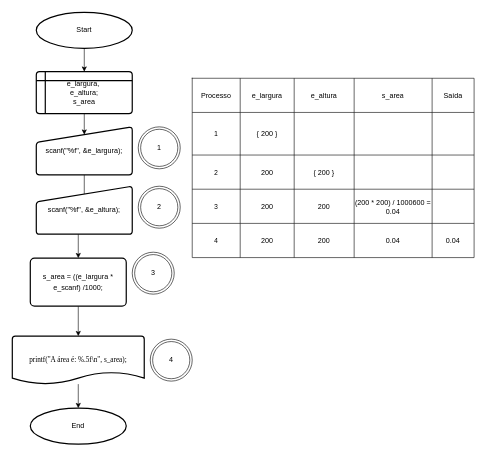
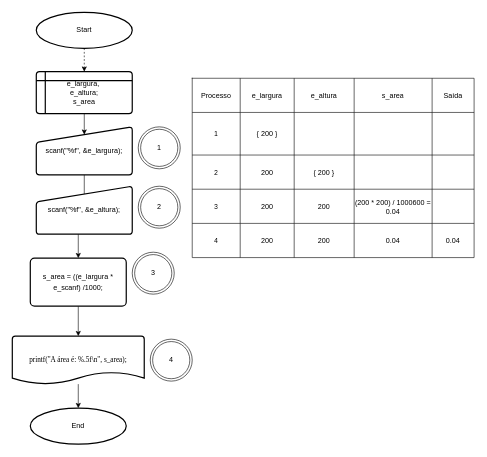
  <mxCell id="0" />
  <mxCell id="1" parent="0" />
  <mxCell id="2" style="edgeStyle=orthogonalEdgeStyle;rounded=0;orthogonalLoop=1;jettySize=auto;html=1;exitX=0.5;exitY=1;exitDx=0;exitDy=0;entryX=0.5;entryY=0;entryDx=0;entryDy=0;" parent="1" source="3" target="9" edge="1"><mxGeometry relative="1" as="geometry" /></mxCell>
  <mxCell id="3" value="&lt;div style=&quot;line-height: 19px&quot;&gt;&lt;span style=&quot;background-color: rgb(255 , 255 , 255)&quot;&gt;&lt;font style=&quot;font-size: 12px&quot;&gt;scanf(&quot;%f&quot;, &amp;amp;e_largura);&lt;/font&gt;&lt;/span&gt;&lt;/div&gt;" style="html=1;strokeWidth=2;shape=manualInput;whiteSpace=wrap;rounded=1;size=26;arcSize=11;" parent="1" vertex="1"><mxGeometry x="60" y="211" width="160" height="80" as="geometry" /></mxCell>
  <mxCell id="4" style="edgeStyle=orthogonalEdgeStyle;rounded=0;orthogonalLoop=1;jettySize=auto;html=1;exitX=0.5;exitY=1;exitDx=0;exitDy=0;entryX=0.5;entryY=0.163;entryDx=0;entryDy=0;entryPerimeter=0;" parent="1" source="5" target="3" edge="1"><mxGeometry relative="1" as="geometry" /></mxCell>
  <mxCell id="5" value="e_largura,&amp;nbsp;&lt;br&gt;e_altura;&lt;br&gt;s_area" style="shape=internalStorage;whiteSpace=wrap;html=1;dx=15;dy=15;rounded=1;arcSize=8;strokeWidth=2;" parent="1" vertex="1"><mxGeometry x="60" y="119" width="160" height="70" as="geometry" /></mxCell>
- <mxCell id="6" style="edgeStyle=orthogonalEdgeStyle;rounded=0;orthogonalLoop=1;jettySize=auto;html=1;exitX=0.5;exitY=1;exitDx=0;exitDy=0;exitPerimeter=0;entryX=0.5;entryY=0;entryDx=0;entryDy=0;" parent="1" source="7" target="5" edge="1"><mxGeometry relative="1" as="geometry" /></mxCell>
+ <mxCell id="6" style="edgeStyle=orthogonalEdgeStyle;rounded=0;orthogonalLoop=1;jettySize=auto;html=1;exitX=0.5;exitY=1;exitDx=0;exitDy=0;exitPerimeter=0;entryX=0.5;entryY=0;entryDx=0;entryDy=0;dashed=1;" parent="1" source="7" target="5" edge="1"><mxGeometry relative="1" as="geometry" /></mxCell>
  <mxCell id="7" value="Start" style="strokeWidth=2;html=1;shape=mxgraph.flowchart.start_1;whiteSpace=wrap;" parent="1" vertex="1"><mxGeometry x="60" y="20" width="160" height="60" as="geometry" /></mxCell>
  <mxCell id="8" value="" style="edgeStyle=orthogonalEdgeStyle;rounded=0;orthogonalLoop=1;jettySize=auto;html=1;" parent="1" source="9" target="11" edge="1"><mxGeometry relative="1" as="geometry" /></mxCell>
  <mxCell id="9" value="&lt;div style=&quot;line-height: 19px&quot;&gt;&lt;span style=&quot;background-color: rgb(255 , 255 , 255)&quot;&gt;&lt;font style=&quot;font-size: 12px&quot;&gt;s_area = ((e_largura * e_scanf) /1000;&lt;/font&gt;&lt;/span&gt;&lt;/div&gt;" style="rounded=1;whiteSpace=wrap;html=1;absoluteArcSize=1;arcSize=14;strokeWidth=2;" parent="1" vertex="1"><mxGeometry x="50" y="430" width="160" height="80" as="geometry" /></mxCell>
  <mxCell id="10" value="" style="edgeStyle=orthogonalEdgeStyle;rounded=0;orthogonalLoop=1;jettySize=auto;html=1;" parent="1" source="11" target="12" edge="1"><mxGeometry relative="1" as="geometry" /></mxCell>
  <mxCell id="11" value="&lt;div style=&quot;line-height: 19px&quot;&gt;&lt;div&gt;&lt;span style=&quot;background-color: rgb(255 , 255 , 255)&quot;&gt;&lt;font face=&quot;Verdana&quot; style=&quot;font-size: 12px&quot;&gt; printf(&quot;A área é: %.5f\n&quot;, s_area);&lt;/font&gt;&lt;/span&gt;&lt;/div&gt;&lt;/div&gt;" style="strokeWidth=2;html=1;shape=mxgraph.flowchart.document2;whiteSpace=wrap;size=0.25;" parent="1" vertex="1"><mxGeometry x="20" y="560" width="220" height="80" as="geometry" /></mxCell>
  <mxCell id="12" value="End" style="strokeWidth=2;html=1;shape=mxgraph.flowchart.start_1;whiteSpace=wrap;" parent="1" vertex="1"><mxGeometry x="50" y="680" width="160" height="60" as="geometry" /></mxCell>
  <mxCell id="13" value="1" style="ellipse;shape=doubleEllipse;whiteSpace=wrap;html=1;aspect=fixed;" vertex="1" parent="1"><mxGeometry x="230" y="211" width="70" height="70" as="geometry" /></mxCell>
  <mxCell id="14" value="2" style="ellipse;shape=doubleEllipse;whiteSpace=wrap;html=1;aspect=fixed;" vertex="1" parent="1"><mxGeometry x="230" y="310" width="70" height="70" as="geometry" /></mxCell>
  <mxCell id="15" value="3" style="ellipse;shape=doubleEllipse;whiteSpace=wrap;html=1;aspect=fixed;" vertex="1" parent="1"><mxGeometry x="220" y="420" width="70" height="70" as="geometry" /></mxCell>
  <mxCell id="16" value="" style="shape=table;html=1;whiteSpace=wrap;startSize=0;container=1;collapsible=0;childLayout=tableLayout;" parent="1" vertex="1"><mxGeometry x="320" y="130" width="470" height="299" as="geometry" /></mxCell>
  <mxCell id="17" value="" style="shape=partialRectangle;html=1;whiteSpace=wrap;collapsible=0;dropTarget=0;pointerEvents=0;fillColor=none;top=0;left=0;bottom=0;right=0;points=[[0,0.5],[1,0.5]];portConstraint=eastwest;" parent="16" vertex="1"><mxGeometry width="470" height="57" as="geometry" /></mxCell>
  <mxCell id="18" value="Processo" style="shape=partialRectangle;html=1;whiteSpace=wrap;connectable=0;overflow=hidden;fillColor=none;top=0;left=0;bottom=0;right=0;" parent="17" vertex="1"><mxGeometry width="80" height="57" as="geometry" /></mxCell>
  <mxCell id="19" value="e_largura" style="shape=partialRectangle;html=1;whiteSpace=wrap;connectable=0;overflow=hidden;fillColor=none;top=0;left=0;bottom=0;right=0;" parent="17" vertex="1"><mxGeometry x="80" width="90" height="57" as="geometry" /></mxCell>
  <mxCell id="20" value="e_altura" style="shape=partialRectangle;html=1;whiteSpace=wrap;connectable=0;overflow=hidden;fillColor=none;top=0;left=0;bottom=0;right=0;" parent="17" vertex="1"><mxGeometry x="170" width="100" height="57" as="geometry" /></mxCell>
  <mxCell id="21" value="s_area" style="shape=partialRectangle;html=1;whiteSpace=wrap;connectable=0;overflow=hidden;fillColor=none;top=0;left=0;bottom=0;right=0;" parent="17" vertex="1"><mxGeometry x="270" width="130" height="57" as="geometry" /></mxCell>
  <mxCell id="22" value="Saída" style="shape=partialRectangle;html=1;whiteSpace=wrap;connectable=0;overflow=hidden;fillColor=none;top=0;left=0;bottom=0;right=0;" vertex="1" parent="17"><mxGeometry x="400" width="70" height="57" as="geometry" /></mxCell>
  <mxCell id="23" value="" style="shape=partialRectangle;html=1;whiteSpace=wrap;collapsible=0;dropTarget=0;pointerEvents=0;fillColor=none;top=0;left=0;bottom=0;right=0;points=[[0,0.5],[1,0.5]];portConstraint=eastwest;" parent="16" vertex="1"><mxGeometry y="57" width="470" height="71" as="geometry" /></mxCell>
  <mxCell id="24" value="1" style="shape=partialRectangle;html=1;whiteSpace=wrap;connectable=0;overflow=hidden;fillColor=none;top=0;left=0;bottom=0;right=0;" parent="23" vertex="1"><mxGeometry width="80" height="71" as="geometry" /></mxCell>
  <mxCell id="25" value="{ 200 }" style="shape=partialRectangle;html=1;whiteSpace=wrap;connectable=0;overflow=hidden;fillColor=none;top=0;left=0;bottom=0;right=0;" parent="23" vertex="1"><mxGeometry x="80" width="90" height="71" as="geometry" /></mxCell>
  <mxCell id="26" value="" style="shape=partialRectangle;html=1;whiteSpace=wrap;connectable=0;overflow=hidden;fillColor=none;top=0;left=0;bottom=0;right=0;" parent="23" vertex="1"><mxGeometry x="170" width="100" height="71" as="geometry" /></mxCell>
  <mxCell id="27" value="" style="shape=partialRectangle;html=1;whiteSpace=wrap;connectable=0;overflow=hidden;fillColor=none;top=0;left=0;bottom=0;right=0;" parent="23" vertex="1"><mxGeometry x="270" width="130" height="71" as="geometry" /></mxCell>
  <mxCell id="28" style="shape=partialRectangle;html=1;whiteSpace=wrap;connectable=0;overflow=hidden;fillColor=none;top=0;left=0;bottom=0;right=0;" vertex="1" parent="23"><mxGeometry x="400" width="70" height="71" as="geometry" /></mxCell>
  <mxCell id="29" value="" style="shape=partialRectangle;html=1;whiteSpace=wrap;collapsible=0;dropTarget=0;pointerEvents=0;fillColor=none;top=0;left=0;bottom=0;right=0;points=[[0,0.5],[1,0.5]];portConstraint=eastwest;" parent="16" vertex="1"><mxGeometry y="128" width="470" height="57" as="geometry" /></mxCell>
  <mxCell id="30" value="2" style="shape=partialRectangle;html=1;whiteSpace=wrap;connectable=0;overflow=hidden;fillColor=none;top=0;left=0;bottom=0;right=0;" parent="29" vertex="1"><mxGeometry width="80" height="57" as="geometry" /></mxCell>
  <mxCell id="31" value="200" style="shape=partialRectangle;html=1;whiteSpace=wrap;connectable=0;overflow=hidden;fillColor=none;top=0;left=0;bottom=0;right=0;" parent="29" vertex="1"><mxGeometry x="80" width="90" height="57" as="geometry" /></mxCell>
  <mxCell id="32" value="{ 200 }" style="shape=partialRectangle;html=1;whiteSpace=wrap;connectable=0;overflow=hidden;fillColor=none;top=0;left=0;bottom=0;right=0;" parent="29" vertex="1"><mxGeometry x="170" width="100" height="57" as="geometry" /></mxCell>
  <mxCell id="33" value="" style="shape=partialRectangle;html=1;whiteSpace=wrap;connectable=0;overflow=hidden;fillColor=none;top=0;left=0;bottom=0;right=0;" parent="29" vertex="1"><mxGeometry x="270" width="130" height="57" as="geometry" /></mxCell>
  <mxCell id="34" style="shape=partialRectangle;html=1;whiteSpace=wrap;connectable=0;overflow=hidden;fillColor=none;top=0;left=0;bottom=0;right=0;" vertex="1" parent="29"><mxGeometry x="400" width="70" height="57" as="geometry" /></mxCell>
  <mxCell id="35" value="" style="shape=partialRectangle;html=1;whiteSpace=wrap;collapsible=0;dropTarget=0;pointerEvents=0;fillColor=none;top=0;left=0;bottom=0;right=0;points=[[0,0.5],[1,0.5]];portConstraint=eastwest;" parent="16" vertex="1"><mxGeometry y="185" width="470" height="57" as="geometry" /></mxCell>
  <mxCell id="36" value="3" style="shape=partialRectangle;html=1;whiteSpace=wrap;connectable=0;overflow=hidden;fillColor=none;top=0;left=0;bottom=0;right=0;" parent="35" vertex="1"><mxGeometry width="80" height="57" as="geometry" /></mxCell>
  <mxCell id="37" value="200" style="shape=partialRectangle;html=1;whiteSpace=wrap;connectable=0;overflow=hidden;fillColor=none;top=0;left=0;bottom=0;right=0;" parent="35" vertex="1"><mxGeometry x="80" width="90" height="57" as="geometry" /></mxCell>
  <mxCell id="38" value="200" style="shape=partialRectangle;html=1;whiteSpace=wrap;connectable=0;overflow=hidden;fillColor=none;top=0;left=0;bottom=0;right=0;" parent="35" vertex="1"><mxGeometry x="170" width="100" height="57" as="geometry" /></mxCell>
  <mxCell id="39" value="(200 * 200) / 1000600 = 0.04" style="shape=partialRectangle;html=1;whiteSpace=wrap;connectable=0;overflow=hidden;fillColor=none;top=0;left=0;bottom=0;right=0;" parent="35" vertex="1"><mxGeometry x="270" width="130" height="57" as="geometry" /></mxCell>
  <mxCell id="40" style="shape=partialRectangle;html=1;whiteSpace=wrap;connectable=0;overflow=hidden;fillColor=none;top=0;left=0;bottom=0;right=0;" vertex="1" parent="35"><mxGeometry x="400" width="70" height="57" as="geometry" /></mxCell>
  <mxCell id="41" style="shape=partialRectangle;html=1;whiteSpace=wrap;collapsible=0;dropTarget=0;pointerEvents=0;fillColor=none;top=0;left=0;bottom=0;right=0;points=[[0,0.5],[1,0.5]];portConstraint=eastwest;" vertex="1" parent="16"><mxGeometry y="242" width="470" height="57" as="geometry" /></mxCell>
  <mxCell id="42" value="4" style="shape=partialRectangle;html=1;whiteSpace=wrap;connectable=0;overflow=hidden;fillColor=none;top=0;left=0;bottom=0;right=0;" vertex="1" parent="41"><mxGeometry width="80" height="57" as="geometry" /></mxCell>
  <mxCell id="43" value="200" style="shape=partialRectangle;html=1;whiteSpace=wrap;connectable=0;overflow=hidden;fillColor=none;top=0;left=0;bottom=0;right=0;" vertex="1" parent="41"><mxGeometry x="80" width="90" height="57" as="geometry" /></mxCell>
  <mxCell id="44" value="200" style="shape=partialRectangle;html=1;whiteSpace=wrap;connectable=0;overflow=hidden;fillColor=none;top=0;left=0;bottom=0;right=0;" vertex="1" parent="41"><mxGeometry x="170" width="100" height="57" as="geometry" /></mxCell>
  <mxCell id="45" value="0.04" style="shape=partialRectangle;html=1;whiteSpace=wrap;connectable=0;overflow=hidden;fillColor=none;top=0;left=0;bottom=0;right=0;" vertex="1" parent="41"><mxGeometry x="270" width="130" height="57" as="geometry" /></mxCell>
  <mxCell id="46" value="0.04" style="shape=partialRectangle;html=1;whiteSpace=wrap;connectable=0;overflow=hidden;fillColor=none;top=0;left=0;bottom=0;right=0;" vertex="1" parent="41"><mxGeometry x="400" width="70" height="57" as="geometry" /></mxCell>
  <mxCell id="47" value="&lt;div style=&quot;line-height: 19px&quot;&gt;&lt;span style=&quot;background-color: rgb(255 , 255 , 255)&quot;&gt;scanf(&quot;%f&quot;, &amp;amp;e_altura);&lt;/span&gt;&lt;br&gt;&lt;/div&gt;" style="html=1;strokeWidth=2;shape=manualInput;whiteSpace=wrap;rounded=1;size=26;arcSize=11;" vertex="1" parent="1"><mxGeometry x="60" y="310" width="160" height="80" as="geometry" /></mxCell>
  <mxCell id="48" value="4" style="ellipse;shape=doubleEllipse;whiteSpace=wrap;html=1;aspect=fixed;" vertex="1" parent="1"><mxGeometry x="250" y="565" width="70" height="70" as="geometry" /></mxCell>
